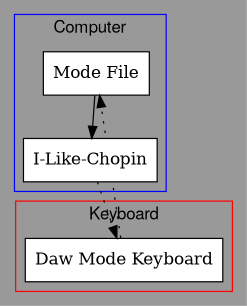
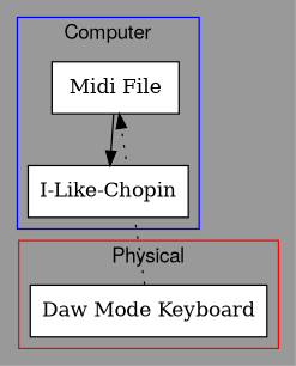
  digraph {
    bgcolor="#999999"
    fontname="Helvetica,Arial,sans-serif"
    ranksep=0.5
    splines=false
    node [color=black fillcolor=white shape=box style=filled]
    edge [color=black fontname="Helvetica,Arial,sans-serif" style=dotted]
    n1 [label="Daw Mode Keyboard"]
-   n2 [label="Mode File"]
+   n2 [label="Midi File"]
    n3 [label="I-Like-Chopin"]
    subgraph cluster_1 {
      color=red
-     label=Keyboard
+     label=Physical
      n1
    }
    subgraph cluster_2 {
      color=blue
      label=Computer
      n2
      n3
    }
    n1 -> n2
    n2 -> n3 [style=""]
-   n3 -> n1 [labeljust=l]
  }
